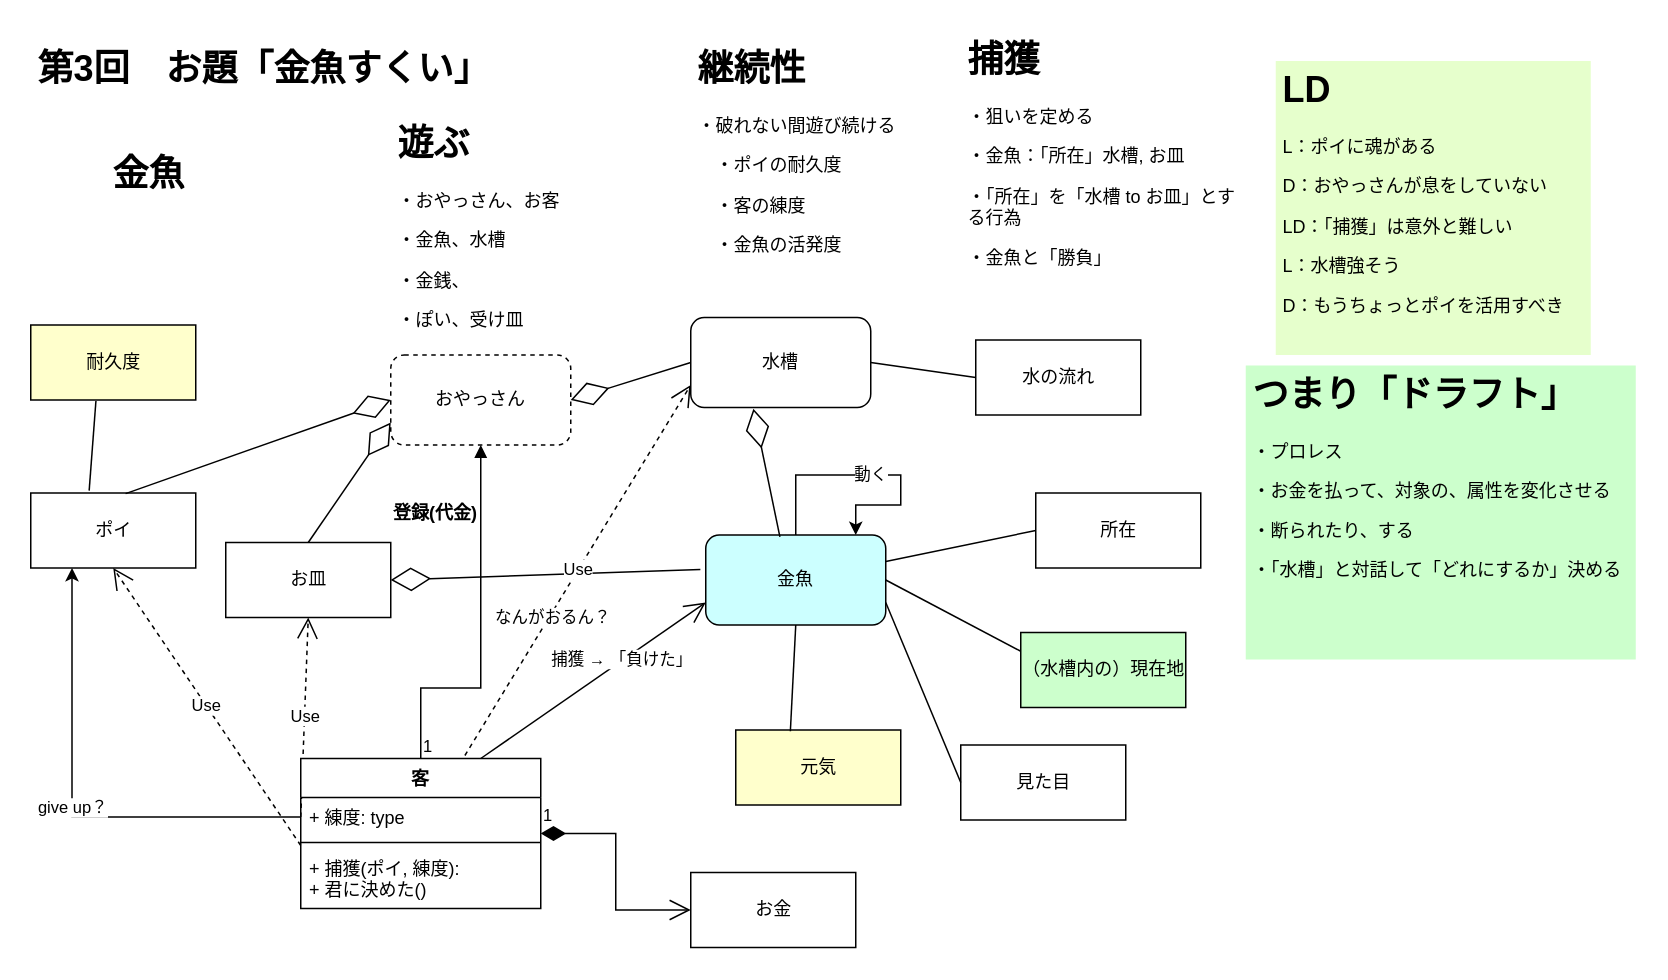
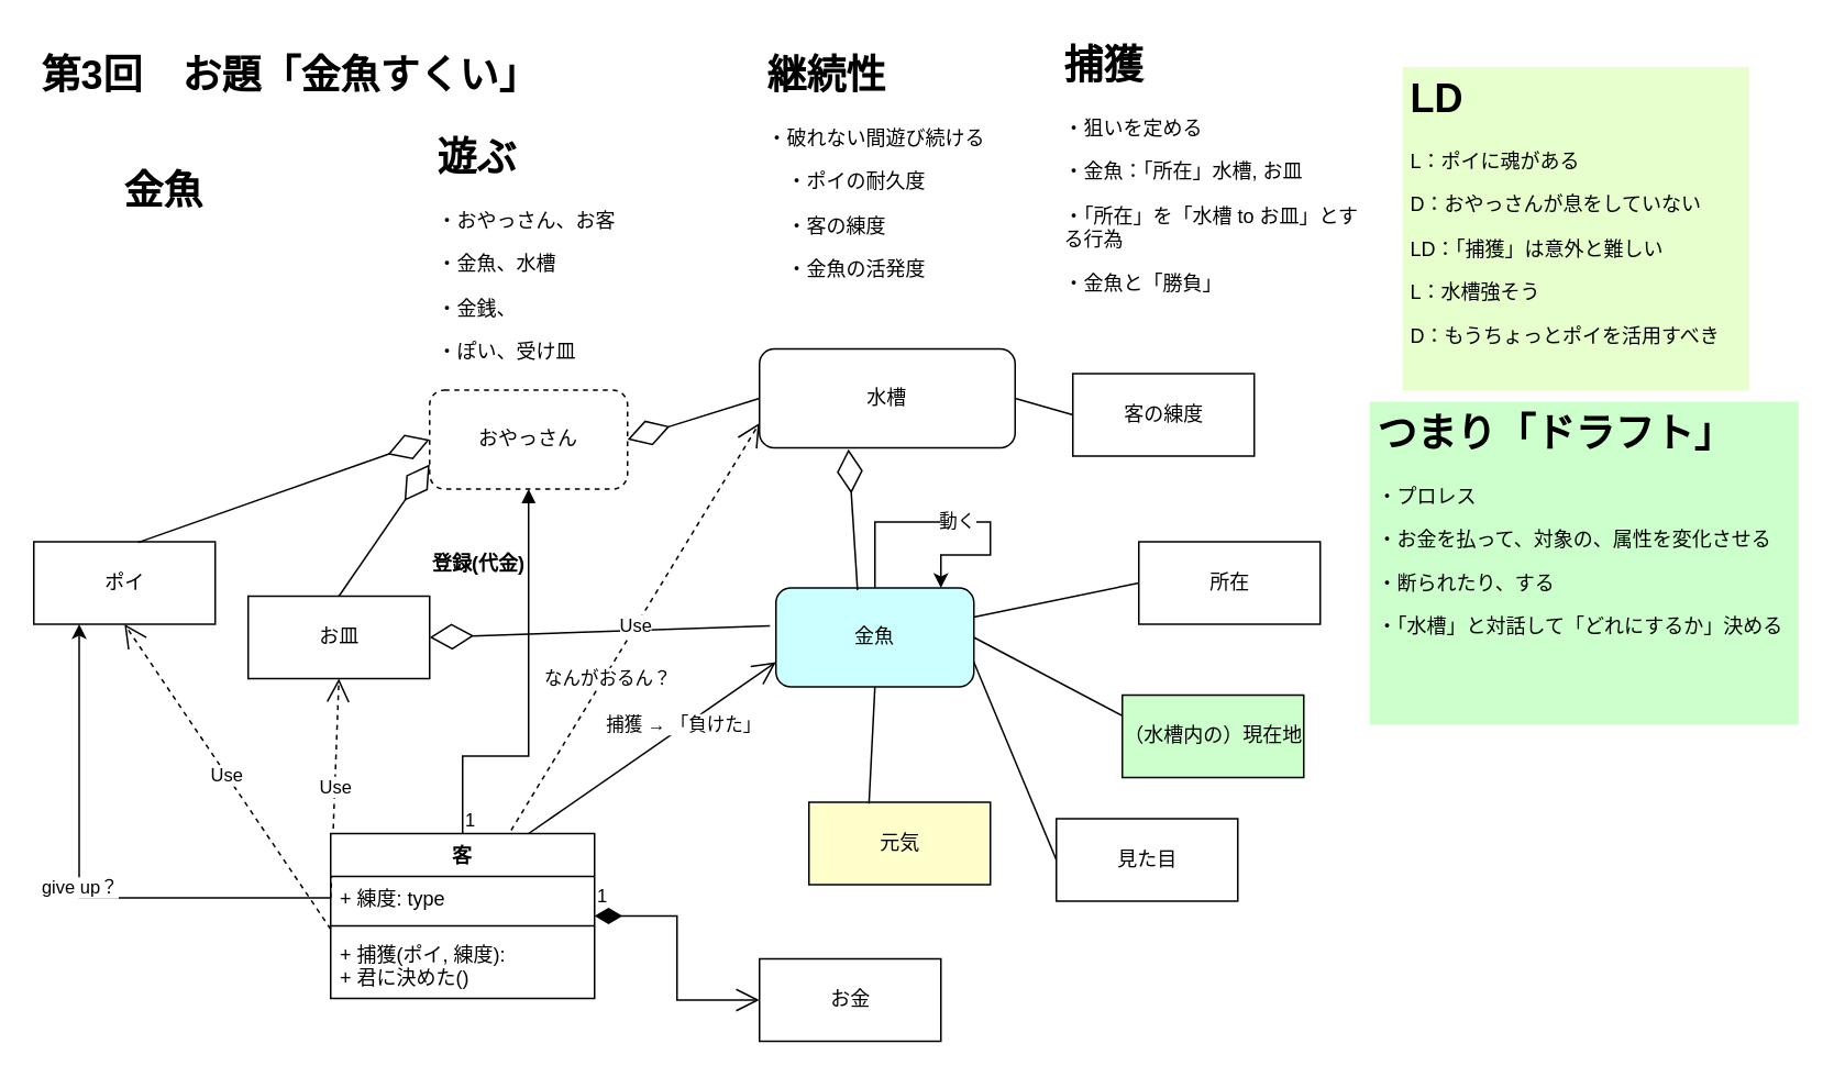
  <mxCell id="0" />
  <mxCell id="1" parent="0" />
  <mxCell id="2" value="&lt;h1&gt;第3回　お題「金魚すくい」&lt;/h1&gt;" style="text;html=1;strokeColor=none;fillColor=none;spacing=5;spacingTop=-20;whiteSpace=wrap;overflow=hidden;rounded=0;" vertex="1" parent="1"><mxGeometry x="20" y="26" width="370" height="40" as="geometry" /></mxCell>
  <mxCell id="3" value="&lt;h1&gt;金魚&lt;/h1&gt;&lt;p&gt;&lt;br&gt;&lt;/p&gt;" style="text;html=1;strokeColor=none;fillColor=none;spacing=5;spacingTop=-20;whiteSpace=wrap;overflow=hidden;rounded=0;" vertex="1" parent="1"><mxGeometry x="70" y="96" width="190" height="90" as="geometry" /></mxCell>
  <mxCell id="4" value="&lt;h1&gt;遊ぶ&lt;/h1&gt;&lt;p&gt;・おやっさん、お客&lt;/p&gt;&lt;p&gt;・金魚、水槽&lt;/p&gt;&lt;p&gt;・金銭、&lt;/p&gt;&lt;p&gt;・ぽい、受け皿&lt;/p&gt;" style="text;html=1;strokeColor=none;fillColor=none;spacing=5;spacingTop=-20;whiteSpace=wrap;overflow=hidden;rounded=0;" vertex="1" parent="1"><mxGeometry x="260" y="76" width="190" height="150" as="geometry" /></mxCell>
  <mxCell id="5" value="おやっさん" style="rounded=1;whiteSpace=wrap;html=1;dashed=1;" vertex="1" parent="1"><mxGeometry x="260" y="236" width="120" height="60" as="geometry" /></mxCell>
  <mxCell id="6" value="金魚" style="rounded=1;whiteSpace=wrap;html=1;fillColor=#CCFFFF;" vertex="1" parent="1"><mxGeometry x="470" y="356" width="120" height="60" as="geometry" /></mxCell>
- <mxCell id="7" value="水槽" style="rounded=1;whiteSpace=wrap;html=1;" vertex="1" parent="1"><mxGeometry x="460" y="211" width="120" height="60" as="geometry" /></mxCell>
+ <mxCell id="7" value="水槽" style="rounded=1;whiteSpace=wrap;html=1;" vertex="1" parent="1"><mxGeometry x="460" y="211" width="155" height="60" as="geometry" /></mxCell>
  <mxCell id="8" value="name" style="endArrow=block;endFill=1;html=1;edgeStyle=orthogonalEdgeStyle;align=left;verticalAlign=top;rounded=0;exitX=0.5;exitY=0;exitDx=0;exitDy=0;entryX=0.5;entryY=1;entryDx=0;entryDy=0;" edge="1" parent="1" source="23" target="5"><mxGeometry x="-1" relative="1" as="geometry"><mxPoint x="260" y="416" as="sourcePoint" /><mxPoint x="430" y="266" as="targetPoint" /><Array as="points"><mxPoint x="320" y="458" /></Array></mxGeometry></mxCell>
  <mxCell id="9" value="1" style="edgeLabel;resizable=0;html=1;align=left;verticalAlign=bottom;" connectable="0" vertex="1" parent="8"><mxGeometry x="-1" relative="1" as="geometry" /></mxCell>
  <mxCell id="10" value="登録(代金)" style="text;align=center;fontStyle=1;verticalAlign=middle;spacingLeft=3;spacingRight=3;strokeColor=none;rotatable=0;points=[[0,0.5],[1,0.5]];portConstraint=eastwest;" vertex="1" parent="1"><mxGeometry x="250" y="328" width="80" height="26" as="geometry" /></mxCell>
  <mxCell id="11" value="ポイ" style="html=1;" vertex="1" parent="1"><mxGeometry x="20" y="328" width="110" height="50" as="geometry" /></mxCell>
  <mxCell id="12" value="お皿" style="html=1;" vertex="1" parent="1"><mxGeometry x="150" y="361" width="110" height="50" as="geometry" /></mxCell>
  <mxCell id="13" value="Use" style="endArrow=open;endSize=12;dashed=1;html=1;rounded=0;entryX=0.5;entryY=1;entryDx=0;entryDy=0;exitX=0;exitY=0.75;exitDx=0;exitDy=0;exitPerimeter=0;" edge="1" parent="1" source="25" target="11"><mxGeometry width="160" relative="1" as="geometry"><mxPoint x="200" y="496" as="sourcePoint" /><mxPoint x="430" y="266" as="targetPoint" /></mxGeometry></mxCell>
  <mxCell id="14" value="Use" style="endArrow=open;endSize=12;dashed=1;html=1;rounded=0;exitX=0;exitY=0.5;exitDx=0;exitDy=0;entryX=0.5;entryY=1;entryDx=0;entryDy=0;" edge="1" parent="1" source="24" target="12"><mxGeometry width="160" relative="1" as="geometry"><mxPoint x="196.76" y="455.12" as="sourcePoint" /><mxPoint x="140" y="337" as="targetPoint" /></mxGeometry></mxCell>
  <mxCell id="15" value="お金" style="html=1;" vertex="1" parent="1"><mxGeometry x="460" y="581" width="110" height="50" as="geometry" /></mxCell>
  <mxCell id="16" value="1" style="endArrow=open;html=1;endSize=12;startArrow=diamondThin;startSize=14;startFill=1;edgeStyle=orthogonalEdgeStyle;align=left;verticalAlign=bottom;rounded=0;exitX=1;exitY=0.5;exitDx=0;exitDy=0;entryX=0;entryY=0.5;entryDx=0;entryDy=0;" edge="1" parent="1" source="23" target="15"><mxGeometry x="-1" y="3" relative="1" as="geometry"><mxPoint x="320" y="446" as="sourcePoint" /><mxPoint x="430" y="266" as="targetPoint" /></mxGeometry></mxCell>
  <mxCell id="17" value="" style="endArrow=diamondThin;endFill=0;endSize=24;html=1;rounded=0;exitX=0.575;exitY=0.008;exitDx=0;exitDy=0;exitPerimeter=0;entryX=0;entryY=0.5;entryDx=0;entryDy=0;" edge="1" parent="1" source="11" target="5"><mxGeometry width="160" relative="1" as="geometry"><mxPoint x="270" y="266" as="sourcePoint" /><mxPoint x="430" y="266" as="targetPoint" /></mxGeometry></mxCell>
  <mxCell id="18" value="" style="endArrow=diamondThin;endFill=0;endSize=24;html=1;rounded=0;exitX=0.5;exitY=0;exitDx=0;exitDy=0;entryX=0;entryY=0.75;entryDx=0;entryDy=0;" edge="1" parent="1" source="12" target="5"><mxGeometry width="160" relative="1" as="geometry"><mxPoint x="93.25" y="316.4" as="sourcePoint" /><mxPoint x="210" y="296" as="targetPoint" /></mxGeometry></mxCell>
  <mxCell id="19" value="" style="endArrow=diamondThin;endFill=0;endSize=24;html=1;rounded=0;exitX=0;exitY=0.5;exitDx=0;exitDy=0;entryX=1;entryY=0.5;entryDx=0;entryDy=0;" edge="1" parent="1" source="7" target="5"><mxGeometry width="160" relative="1" as="geometry"><mxPoint x="85" y="396" as="sourcePoint" /><mxPoint x="220" y="306" as="targetPoint" /></mxGeometry></mxCell>
- <mxCell id="20" value="耐久度" style="html=1;fillColor=#FFFFCC;" vertex="1" parent="1"><mxGeometry x="20" y="216" width="110" height="50" as="geometry" /></mxCell>
- <mxCell id="21" value="" style="endArrow=none;html=1;rounded=0;exitX=0.354;exitY=-0.031;exitDx=0;exitDy=0;exitPerimeter=0;entryX=0.395;entryY=1.013;entryDx=0;entryDy=0;entryPerimeter=0;" edge="1" parent="1" source="11" target="20"><mxGeometry width="50" height="50" relative="1" as="geometry"><mxPoint x="330" y="296" as="sourcePoint" /><mxPoint x="380" y="246" as="targetPoint" /></mxGeometry></mxCell>
  <mxCell id="22" value="&lt;h1&gt;継続性&lt;/h1&gt;&lt;p&gt;・破れない間遊び続ける&lt;/p&gt;&lt;p&gt;　・ポイの耐久度&lt;/p&gt;&lt;p&gt;　・客の練度&lt;/p&gt;&lt;p&gt;　・金魚の活発度&lt;/p&gt;" style="text;html=1;strokeColor=none;fillColor=none;spacing=5;spacingTop=-20;whiteSpace=wrap;overflow=hidden;rounded=0;" vertex="1" parent="1"><mxGeometry x="460" y="26" width="190" height="150" as="geometry" /></mxCell>
  <mxCell id="23" value="客" style="swimlane;fontStyle=1;align=center;verticalAlign=top;childLayout=stackLayout;horizontal=1;startSize=26;horizontalStack=0;resizeParent=1;resizeParentMax=0;resizeLast=0;collapsible=1;marginBottom=0;" vertex="1" parent="1"><mxGeometry x="200" y="505" width="160" height="100" as="geometry" /></mxCell>
  <mxCell id="24" value="+ 練度: type" style="text;strokeColor=none;fillColor=none;align=left;verticalAlign=top;spacingLeft=4;spacingRight=4;overflow=hidden;rotatable=0;points=[[0,0.5],[1,0.5]];portConstraint=eastwest;" vertex="1" parent="23"><mxGeometry y="26" width="160" height="26" as="geometry" /></mxCell>
  <mxCell id="25" value="" style="line;strokeWidth=1;fillColor=none;align=left;verticalAlign=middle;spacingTop=-1;spacingLeft=3;spacingRight=3;rotatable=0;labelPosition=right;points=[];portConstraint=eastwest;" vertex="1" parent="23"><mxGeometry y="52" width="160" height="8" as="geometry" /></mxCell>
  <mxCell id="26" value="+ 捕獲(ポイ, 練度): &#10;+ 君に決めた()" style="text;strokeColor=none;fillColor=none;align=left;verticalAlign=top;spacingLeft=4;spacingRight=4;overflow=hidden;rotatable=0;points=[[0,0.5],[1,0.5]];portConstraint=eastwest;" vertex="1" parent="23"><mxGeometry y="60" width="160" height="40" as="geometry" /></mxCell>
  <mxCell id="27" value="" style="endArrow=diamondThin;endFill=0;endSize=24;html=1;rounded=0;entryX=0.348;entryY=1.014;entryDx=0;entryDy=0;startArrow=none;exitX=0.412;exitY=0.021;exitDx=0;exitDy=0;exitPerimeter=0;entryPerimeter=0;" edge="1" parent="1" source="6" target="7"><mxGeometry width="160" relative="1" as="geometry"><mxPoint x="410" y="266" as="sourcePoint" /><mxPoint x="340" y="286" as="targetPoint" /></mxGeometry></mxCell>
  <mxCell id="28" value="" style="endArrow=diamondThin;endFill=0;endSize=24;html=1;rounded=0;entryX=1;entryY=0.5;entryDx=0;entryDy=0;exitX=-0.03;exitY=0.382;exitDx=0;exitDy=0;exitPerimeter=0;" edge="1" parent="1" source="6" target="12"><mxGeometry width="160" relative="1" as="geometry"><mxPoint x="532.857" y="371" as="sourcePoint" /><mxPoint x="540" y="296" as="targetPoint" /></mxGeometry></mxCell>
  <mxCell id="29" value="&lt;h1&gt;捕獲&lt;/h1&gt;&lt;p&gt;・狙いを定める&lt;/p&gt;&lt;p&gt;・金魚：「所在」水槽, お皿&lt;/p&gt;&lt;p&gt;・「所在」を「水槽 to お皿」とする行為&lt;/p&gt;&lt;p&gt;・金魚と「勝負」&lt;/p&gt;" style="text;html=1;strokeColor=none;fillColor=none;spacing=5;spacingTop=-20;whiteSpace=wrap;overflow=hidden;rounded=0;" vertex="1" parent="1"><mxGeometry x="640" y="20" width="190" height="162" as="geometry" /></mxCell>
  <mxCell id="30" value="元気" style="html=1;fillColor=#FFFFCC;" vertex="1" parent="1"><mxGeometry x="490" y="486" width="110" height="50" as="geometry" /></mxCell>
  <mxCell id="31" value="" style="endArrow=none;html=1;rounded=0;entryX=0.331;entryY=0.017;entryDx=0;entryDy=0;entryPerimeter=0;exitX=0.5;exitY=1;exitDx=0;exitDy=0;" edge="1" parent="1" source="6" target="30"><mxGeometry width="50" height="50" relative="1" as="geometry"><mxPoint x="520" y="416" as="sourcePoint" /><mxPoint x="500" y="326" as="targetPoint" /></mxGeometry></mxCell>
  <mxCell id="32" value="所在" style="html=1;" vertex="1" parent="1"><mxGeometry x="690" y="328" width="110" height="50" as="geometry" /></mxCell>
  <mxCell id="33" value="" style="endArrow=none;endFill=0;endSize=24;html=1;rounded=0;entryX=0;entryY=0.5;entryDx=0;entryDy=0;" edge="1" parent="1" source="6" target="32"><mxGeometry width="160" relative="1" as="geometry"><mxPoint x="522.857" y="361" as="sourcePoint" /><mxPoint x="530" y="286" as="targetPoint" /></mxGeometry></mxCell>
  <mxCell id="34" value="" style="endArrow=open;endFill=1;endSize=12;html=1;rounded=0;exitX=0.75;exitY=0;exitDx=0;exitDy=0;entryX=0;entryY=0.75;entryDx=0;entryDy=0;" edge="1" parent="1" source="23" target="6"><mxGeometry width="160" relative="1" as="geometry"><mxPoint x="400" y="356" as="sourcePoint" /><mxPoint x="560" y="356" as="targetPoint" /></mxGeometry></mxCell>
  <mxCell id="35" value="捕獲 → 「負けた」" style="edgeLabel;html=1;align=center;verticalAlign=middle;resizable=0;points=[];" vertex="1" connectable="0" parent="34"><mxGeometry x="0.259" y="1" relative="1" as="geometry"><mxPoint as="offset" /></mxGeometry></mxCell>
  <mxCell id="36" value="（水槽内の）現在地" style="html=1;fillColor=#ccffcc;" vertex="1" parent="1"><mxGeometry x="680" y="421" width="110" height="50" as="geometry" /></mxCell>
  <mxCell id="37" value="" style="endArrow=none;endFill=0;endSize=24;html=1;rounded=0;entryX=0;entryY=0.25;entryDx=0;entryDy=0;exitX=1;exitY=0.5;exitDx=0;exitDy=0;" edge="1" parent="1" source="6" target="36"><mxGeometry width="160" relative="1" as="geometry"><mxPoint x="572.857" y="371" as="sourcePoint" /><mxPoint x="630" y="331" as="targetPoint" /></mxGeometry></mxCell>
  <mxCell id="38" value="見た目" style="html=1;" vertex="1" parent="1"><mxGeometry x="640" y="496" width="110" height="50" as="geometry" /></mxCell>
  <mxCell id="39" value="" style="endArrow=none;endFill=0;endSize=24;html=1;rounded=0;entryX=0;entryY=0.5;entryDx=0;entryDy=0;exitX=1;exitY=0.75;exitDx=0;exitDy=0;" edge="1" parent="1" source="6" target="38"><mxGeometry width="160" relative="1" as="geometry"><mxPoint x="590" y="401" as="sourcePoint" /><mxPoint x="650" y="400.5" as="targetPoint" /></mxGeometry></mxCell>
  <mxCell id="40" value="Use" style="endArrow=open;endSize=12;dashed=1;html=1;rounded=0;exitX=0.684;exitY=-0.02;exitDx=0;exitDy=0;exitPerimeter=0;entryX=0;entryY=0.75;entryDx=0;entryDy=0;" edge="1" parent="1" source="23" target="7"><mxGeometry width="160" relative="1" as="geometry"><mxPoint x="400" y="356" as="sourcePoint" /><mxPoint x="560" y="356" as="targetPoint" /></mxGeometry></mxCell>
  <mxCell id="41" value="なんがおるん？" style="edgeLabel;html=1;align=center;verticalAlign=middle;resizable=0;points=[];" vertex="1" connectable="0" parent="40"><mxGeometry x="-0.246" y="-1" relative="1" as="geometry"><mxPoint as="offset" /></mxGeometry></mxCell>
  <mxCell id="42" value="動く" style="edgeStyle=orthogonalEdgeStyle;rounded=0;orthogonalLoop=1;jettySize=auto;html=1;" edge="1" parent="1" source="6" target="6"><mxGeometry relative="1" as="geometry"><Array as="points"><mxPoint x="530" y="316" /><mxPoint x="600" y="316" /><mxPoint x="600" y="336" /><mxPoint x="570" y="336" /></Array></mxGeometry></mxCell>
- <mxCell id="43" value="水の流れ" style="html=1;" vertex="1" parent="1"><mxGeometry x="650" y="226" width="110" height="50" as="geometry" /></mxCell>
+ <mxCell id="43" value="客の練度" style="html=1;" vertex="1" parent="1"><mxGeometry x="650" y="226" width="110" height="50" as="geometry" /></mxCell>
  <mxCell id="44" value="" style="endArrow=none;endFill=0;endSize=24;html=1;rounded=0;entryX=0;entryY=0.5;entryDx=0;entryDy=0;exitX=1;exitY=0.5;exitDx=0;exitDy=0;" edge="1" parent="1" source="7" target="43"><mxGeometry width="160" relative="1" as="geometry"><mxPoint x="590" y="396.2" as="sourcePoint" /><mxPoint x="680" y="389" as="targetPoint" /></mxGeometry></mxCell>
  <mxCell id="45" value="give up？" style="edgeStyle=orthogonalEdgeStyle;rounded=0;orthogonalLoop=1;jettySize=auto;html=1;entryX=0.25;entryY=1;entryDx=0;entryDy=0;" edge="1" parent="1" source="24" target="11"><mxGeometry relative="1" as="geometry" /></mxCell>
  <mxCell id="46" value="&lt;h1&gt;LD&lt;/h1&gt;&lt;p&gt;L：ポイに魂がある&lt;/p&gt;&lt;p&gt;D：おやっさんが息をしていない&lt;/p&gt;&lt;p&gt;LD：「捕獲」は意外と難しい&lt;/p&gt;&lt;p&gt;L：水槽強そう&lt;/p&gt;&lt;p&gt;D：もうちょっとポイを活用すべき&lt;/p&gt;" style="text;html=1;strokeColor=none;fillColor=#E6FFCC;spacing=5;spacingTop=-20;whiteSpace=wrap;overflow=hidden;rounded=0;" vertex="1" parent="1"><mxGeometry x="850" y="40" width="210" height="196" as="geometry" /></mxCell>
  <mxCell id="47" value="&lt;h1&gt;つまり「ドラフト」&lt;/h1&gt;&lt;p&gt;・プロレス&lt;/p&gt;&lt;p&gt;・お金を払って、対象の、属性を変化させる&lt;/p&gt;&lt;p&gt;・断られたり、する&lt;/p&gt;&lt;p&gt;・「水槽」と対話して「どれにするか」決める&lt;/p&gt;" style="text;html=1;strokeColor=none;fillColor=#CCFFCC;spacing=5;spacingTop=-20;whiteSpace=wrap;overflow=hidden;rounded=0;" vertex="1" parent="1"><mxGeometry x="830" y="243" width="260" height="196" as="geometry" /></mxCell>
